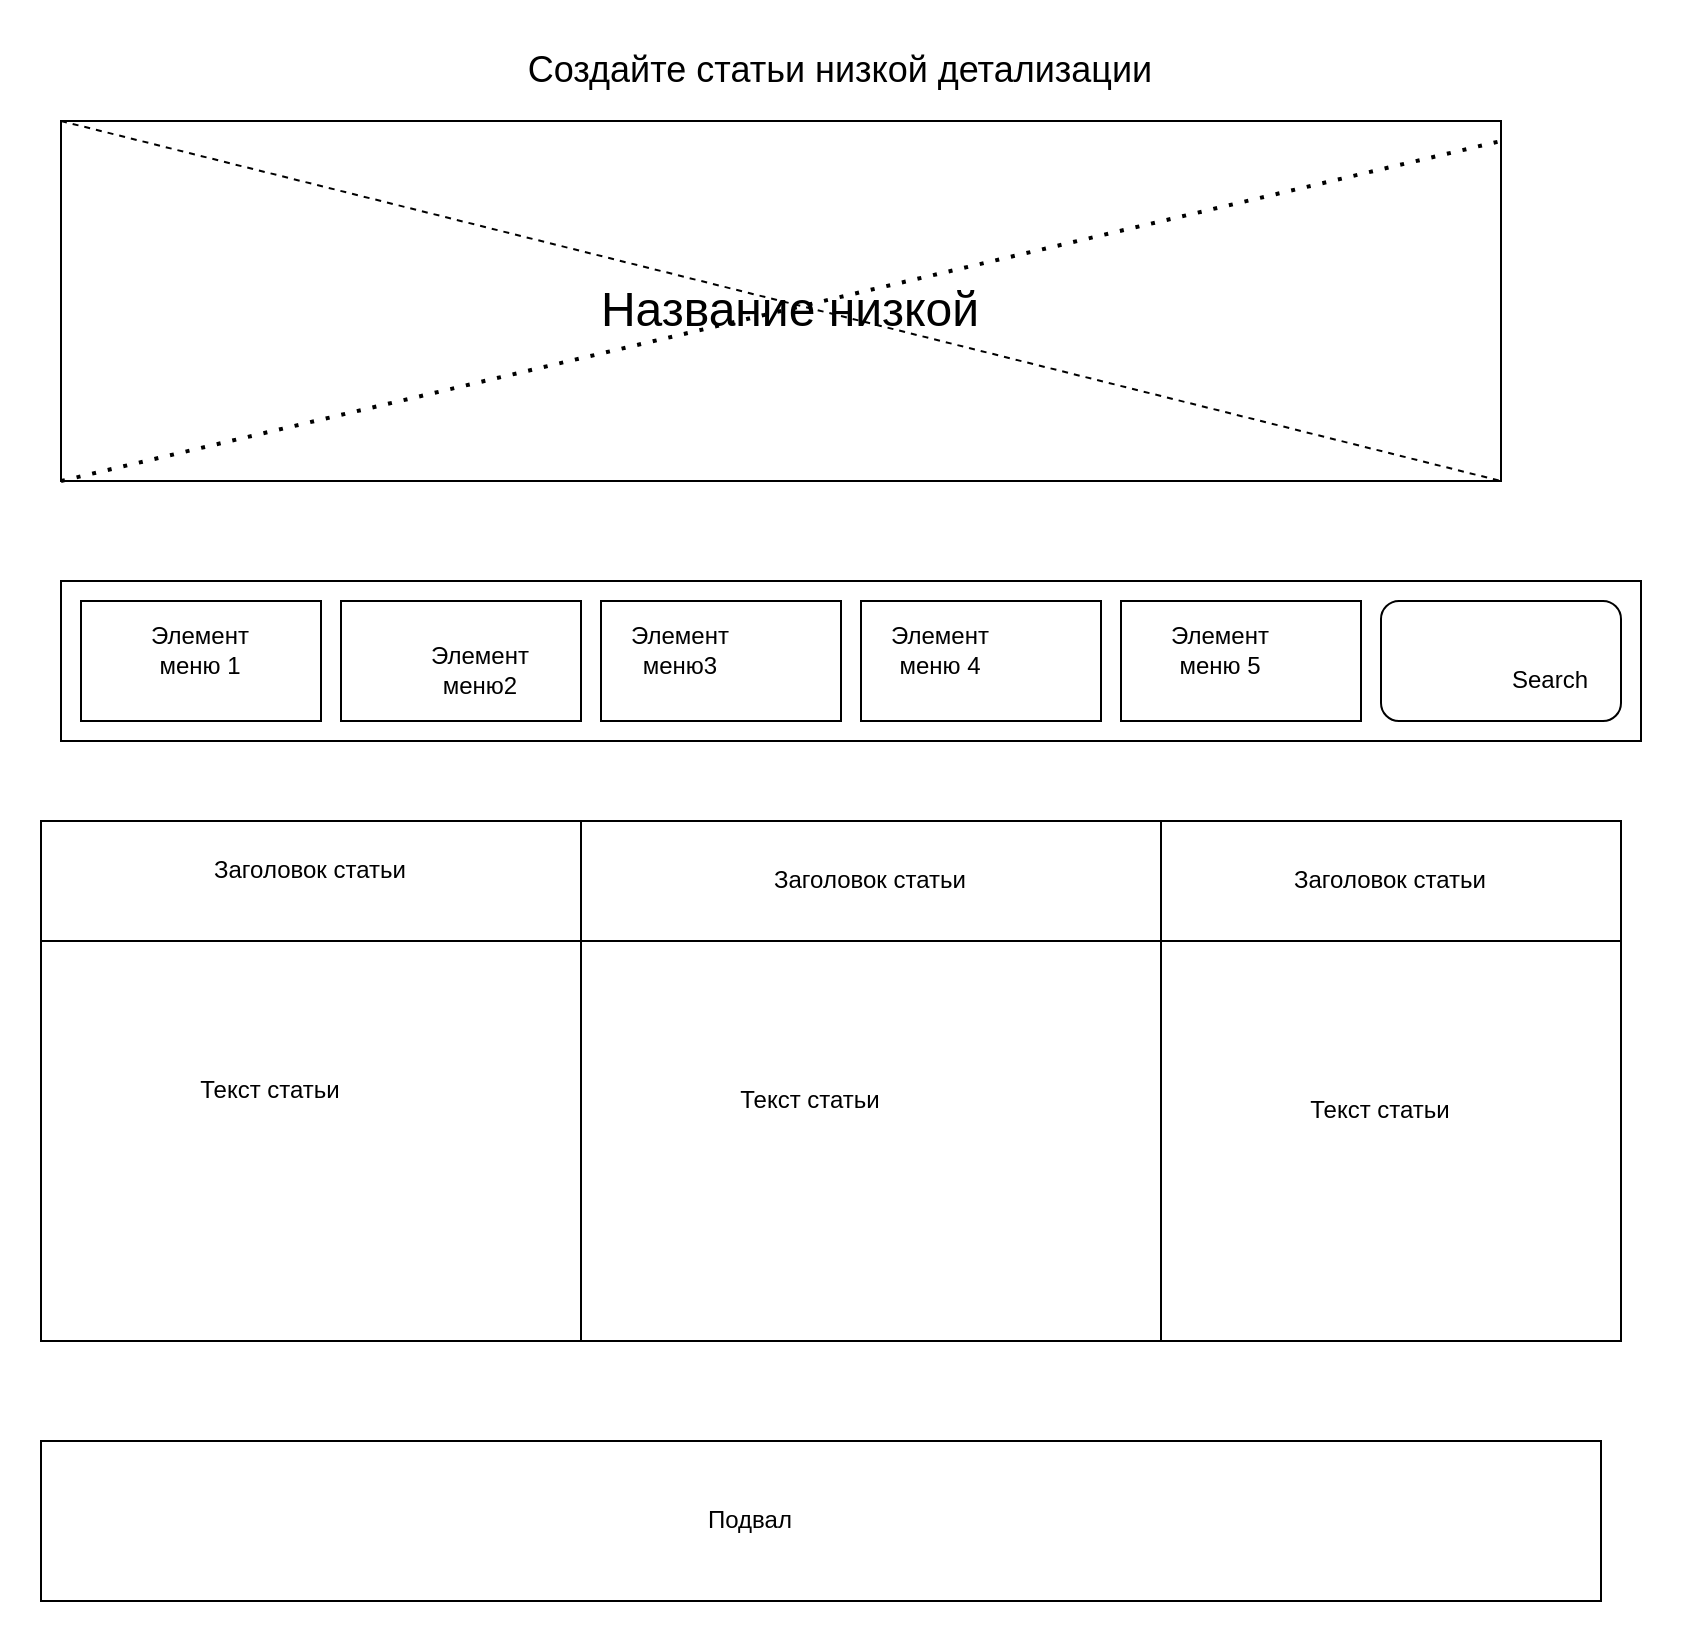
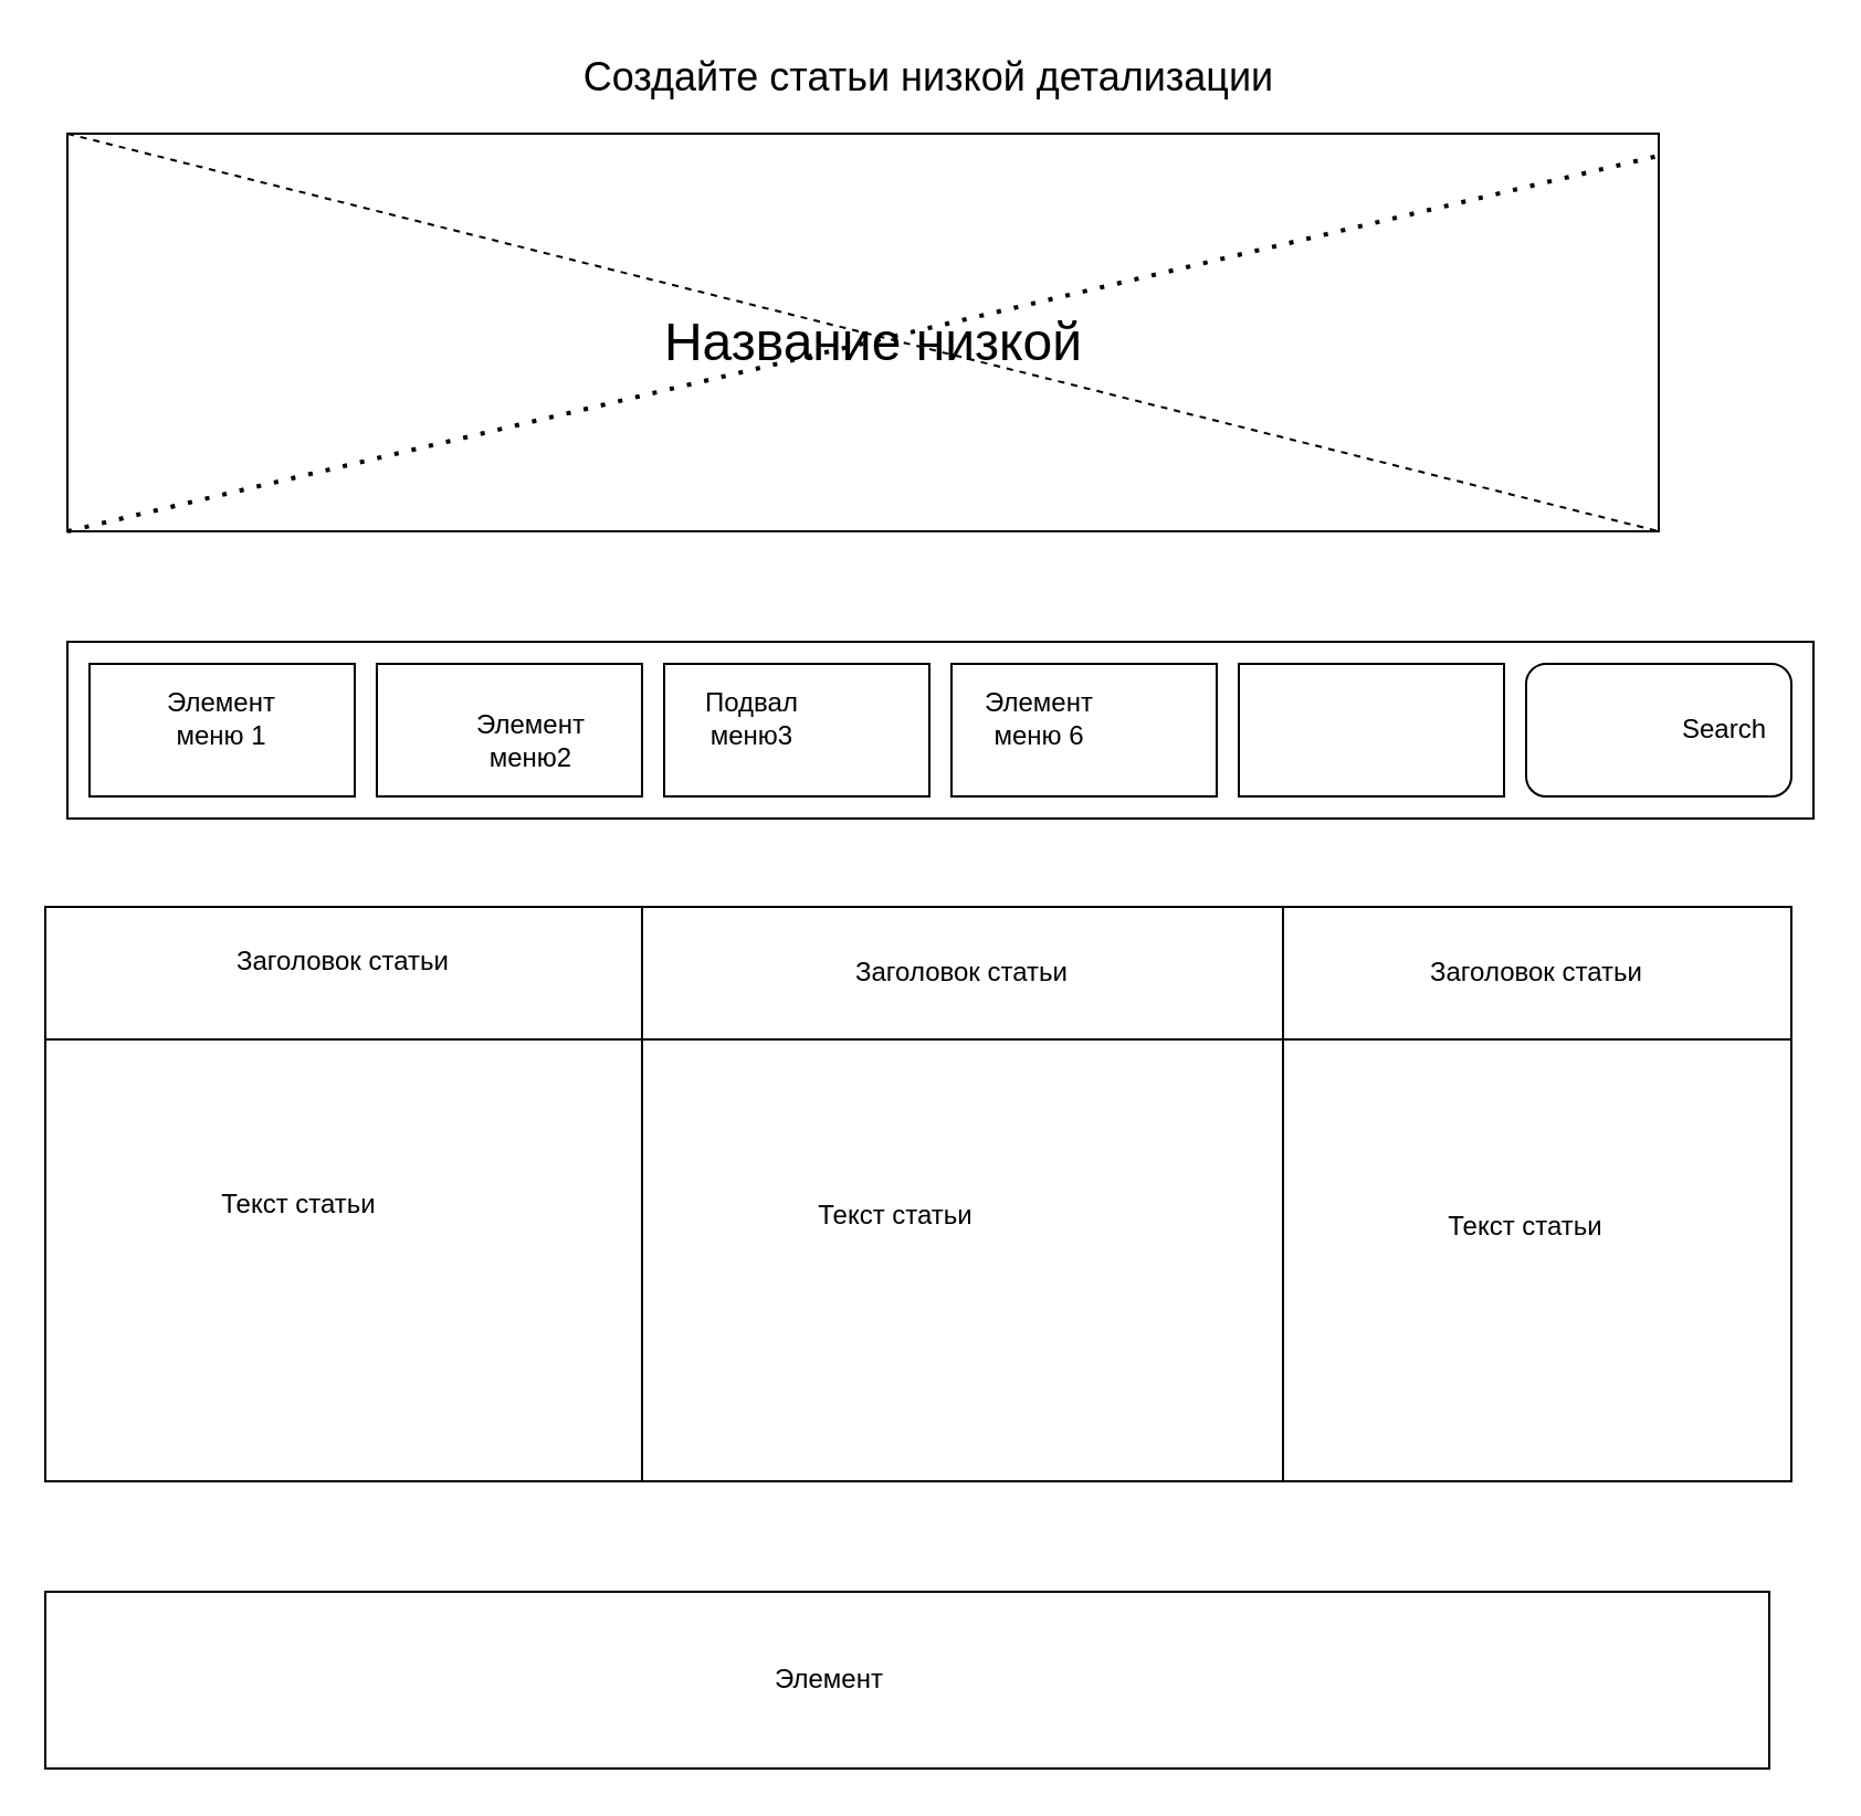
  <mxCell id="0" />
  <mxCell id="1" parent="0" />
  <mxCell id="2" value="" style="rounded=0;whiteSpace=wrap;html=1;" vertex="1" parent="1"><mxGeometry x="30" y="60" width="720" height="180" as="geometry" /></mxCell>
  <mxCell id="3" value="" style="endArrow=none;dashed=1;html=1;dashPattern=1 3;strokeWidth=2;rounded=0;" edge="1" parent="1" target="2"><mxGeometry width="50" height="50" relative="1" as="geometry"><mxPoint x="30" y="240" as="sourcePoint" /><mxPoint x="80" y="190" as="targetPoint" /><Array as="points"><mxPoint x="750" y="70" /></Array></mxGeometry></mxCell>
  <mxCell id="4" value="" style="endArrow=none;dashed=1;html=1;rounded=0;" edge="1" parent="1" source="2"><mxGeometry width="50" height="50" relative="1" as="geometry"><mxPoint x="720" y="210" as="sourcePoint" /><mxPoint x="750" y="240" as="targetPoint" /><Array as="points"><mxPoint x="30" y="60" /></Array></mxGeometry></mxCell>
  <mxCell id="5" value="&lt;font style=&quot;font-size: 24px;&quot;&gt;Название низкой&lt;/font&gt;" style="text;html=1;strokeColor=none;fillColor=none;align=center;verticalAlign=middle;whiteSpace=wrap;rounded=0;" vertex="1" parent="1"><mxGeometry x="80" y="140" width="630" height="30" as="geometry" /></mxCell>
  <mxCell id="6" value="&lt;font style=&quot;font-size: 18px;&quot;&gt;Создайте статьи низкой детализации&lt;/font&gt;" style="text;html=1;strokeColor=none;fillColor=none;align=center;verticalAlign=middle;whiteSpace=wrap;rounded=0;" vertex="1" parent="1"><mxGeometry x="30" y="20" width="780" height="30" as="geometry" /></mxCell>
  <mxCell id="7" value="" style="rounded=0;whiteSpace=wrap;html=1;" vertex="1" parent="1"><mxGeometry x="30" y="290" width="790" height="80" as="geometry" /></mxCell>
  <mxCell id="8" value="" style="rounded=0;whiteSpace=wrap;html=1;" vertex="1" parent="1"><mxGeometry x="40" y="300" width="120" height="60" as="geometry" /></mxCell>
  <mxCell id="9" value="" style="rounded=0;whiteSpace=wrap;html=1;" vertex="1" parent="1"><mxGeometry x="170" y="300" width="120" height="60" as="geometry" /></mxCell>
  <mxCell id="10" value="" style="rounded=0;whiteSpace=wrap;html=1;" vertex="1" parent="1"><mxGeometry x="300" y="300" width="120" height="60" as="geometry" /></mxCell>
  <mxCell id="11" value="" style="rounded=0;whiteSpace=wrap;html=1;" vertex="1" parent="1"><mxGeometry x="430" y="300" width="120" height="60" as="geometry" /></mxCell>
  <mxCell id="12" value="" style="rounded=0;whiteSpace=wrap;html=1;" vertex="1" parent="1"><mxGeometry x="560" y="300" width="120" height="60" as="geometry" /></mxCell>
  <mxCell id="13" value="" style="rounded=1;whiteSpace=wrap;html=1;" vertex="1" parent="1"><mxGeometry x="690" y="300" width="120" height="60" as="geometry" /></mxCell>
  <mxCell id="14" value="Элемент меню 1" style="text;html=1;strokeColor=none;fillColor=none;align=center;verticalAlign=middle;whiteSpace=wrap;rounded=0;" vertex="1" parent="1"><mxGeometry x="70" y="310" width="60" height="30" as="geometry" /></mxCell>
  <mxCell id="15" value="Элемент меню2" style="text;html=1;strokeColor=none;fillColor=none;align=center;verticalAlign=middle;whiteSpace=wrap;rounded=0;" vertex="1" parent="1"><mxGeometry x="210" y="320" width="60" height="30" as="geometry" /></mxCell>
- <mxCell id="16" value="Элемент меню3" style="text;html=1;strokeColor=none;fillColor=none;align=center;verticalAlign=middle;whiteSpace=wrap;rounded=0;" vertex="1" parent="1"><mxGeometry x="310" y="310" width="60" height="30" as="geometry" /></mxCell>
- <mxCell id="17" value="Элемент меню 4" style="text;html=1;strokeColor=none;fillColor=none;align=center;verticalAlign=middle;whiteSpace=wrap;rounded=0;" vertex="1" parent="1"><mxGeometry x="440" y="310" width="60" height="30" as="geometry" /></mxCell>
- <mxCell id="18" value="Элемент меню 5" style="text;html=1;strokeColor=none;fillColor=none;align=center;verticalAlign=middle;whiteSpace=wrap;rounded=0;" vertex="1" parent="1"><mxGeometry x="580" y="310" width="60" height="30" as="geometry" /></mxCell>
- <mxCell id="19" value="Search" style="text;html=1;strokeColor=none;fillColor=none;align=center;verticalAlign=middle;whiteSpace=wrap;rounded=0;" vertex="1" parent="1"><mxGeometry x="745" y="325" width="60" height="30" as="geometry" /></mxCell>
+ <mxCell id="16" value="Подвал меню3" style="text;html=1;strokeColor=none;fillColor=none;align=center;verticalAlign=middle;whiteSpace=wrap;rounded=0;" vertex="1" parent="1"><mxGeometry x="310" y="310" width="60" height="30" as="geometry" /></mxCell>
+ <mxCell id="17" value="Элемент меню 6" style="text;html=1;strokeColor=none;fillColor=none;align=center;verticalAlign=middle;whiteSpace=wrap;rounded=0;" vertex="1" parent="1"><mxGeometry x="440" y="310" width="60" height="30" as="geometry" /></mxCell>
+ <mxCell id="19" value="Search" style="text;html=1;strokeColor=none;fillColor=none;align=center;verticalAlign=middle;whiteSpace=wrap;rounded=0;" vertex="1" parent="1"><mxGeometry x="750" y="315" width="60" height="30" as="geometry" /></mxCell>
  <mxCell id="20" value="" style="rounded=0;whiteSpace=wrap;html=1;" vertex="1" parent="1"><mxGeometry x="30" y="410" width="780" height="60" as="geometry" /></mxCell>
  <mxCell id="21" value="" style="rounded=0;whiteSpace=wrap;html=1;" vertex="1" parent="1"><mxGeometry x="20" y="410" width="270" height="60" as="geometry" /></mxCell>
  <mxCell id="22" value="Заголовок статьи" style="rounded=0;whiteSpace=wrap;html=1;" vertex="1" parent="1"><mxGeometry x="290" y="410" width="290" height="60" as="geometry" /></mxCell>
  <mxCell id="23" value="Заголовок статьи" style="text;html=1;strokeColor=none;fillColor=none;align=center;verticalAlign=middle;whiteSpace=wrap;rounded=0;" vertex="1" parent="1"><mxGeometry x="40" y="420" width="230" height="30" as="geometry" /></mxCell>
  <mxCell id="24" value="Заголовок статьи" style="text;html=1;strokeColor=none;fillColor=none;align=center;verticalAlign=middle;whiteSpace=wrap;rounded=0;" vertex="1" parent="1"><mxGeometry x="590" y="425" width="210" height="30" as="geometry" /></mxCell>
  <mxCell id="25" value="" style="rounded=0;whiteSpace=wrap;html=1;" vertex="1" parent="1"><mxGeometry x="20" y="470" width="790" height="200" as="geometry" /></mxCell>
  <mxCell id="26" value="" style="rounded=0;whiteSpace=wrap;html=1;" vertex="1" parent="1"><mxGeometry x="20" y="470" width="270" height="200" as="geometry" /></mxCell>
  <mxCell id="27" value="" style="rounded=0;whiteSpace=wrap;html=1;" vertex="1" parent="1"><mxGeometry x="290" y="470" width="290" height="200" as="geometry" /></mxCell>
  <mxCell id="28" value="Текст статьи" style="text;html=1;strokeColor=none;fillColor=none;align=center;verticalAlign=middle;whiteSpace=wrap;rounded=0;" vertex="1" parent="1"><mxGeometry x="50" y="520" width="170" height="50" as="geometry" /></mxCell>
  <mxCell id="29" value="Текст статьи" style="text;html=1;strokeColor=none;fillColor=none;align=center;verticalAlign=middle;whiteSpace=wrap;rounded=0;" vertex="1" parent="1"><mxGeometry x="320" y="520" width="170" height="60" as="geometry" /></mxCell>
  <mxCell id="30" value="Текст статьи" style="text;html=1;strokeColor=none;fillColor=none;align=center;verticalAlign=middle;whiteSpace=wrap;rounded=0;" vertex="1" parent="1"><mxGeometry x="600" y="530" width="180" height="50" as="geometry" /></mxCell>
  <mxCell id="31" value="" style="rounded=0;whiteSpace=wrap;html=1;" vertex="1" parent="1"><mxGeometry x="20" y="720" width="780" height="80" as="geometry" /></mxCell>
- <mxCell id="32" value="Подвал" style="text;html=1;strokeColor=none;fillColor=none;align=center;verticalAlign=middle;whiteSpace=wrap;rounded=0;" vertex="1" parent="1"><mxGeometry x="220" y="740" width="310" height="40" as="geometry" /></mxCell>
+ <mxCell id="32" value="Элемент" style="text;html=1;strokeColor=none;fillColor=none;align=center;verticalAlign=middle;whiteSpace=wrap;rounded=0;" vertex="1" parent="1"><mxGeometry x="220" y="740" width="310" height="40" as="geometry" /></mxCell>
